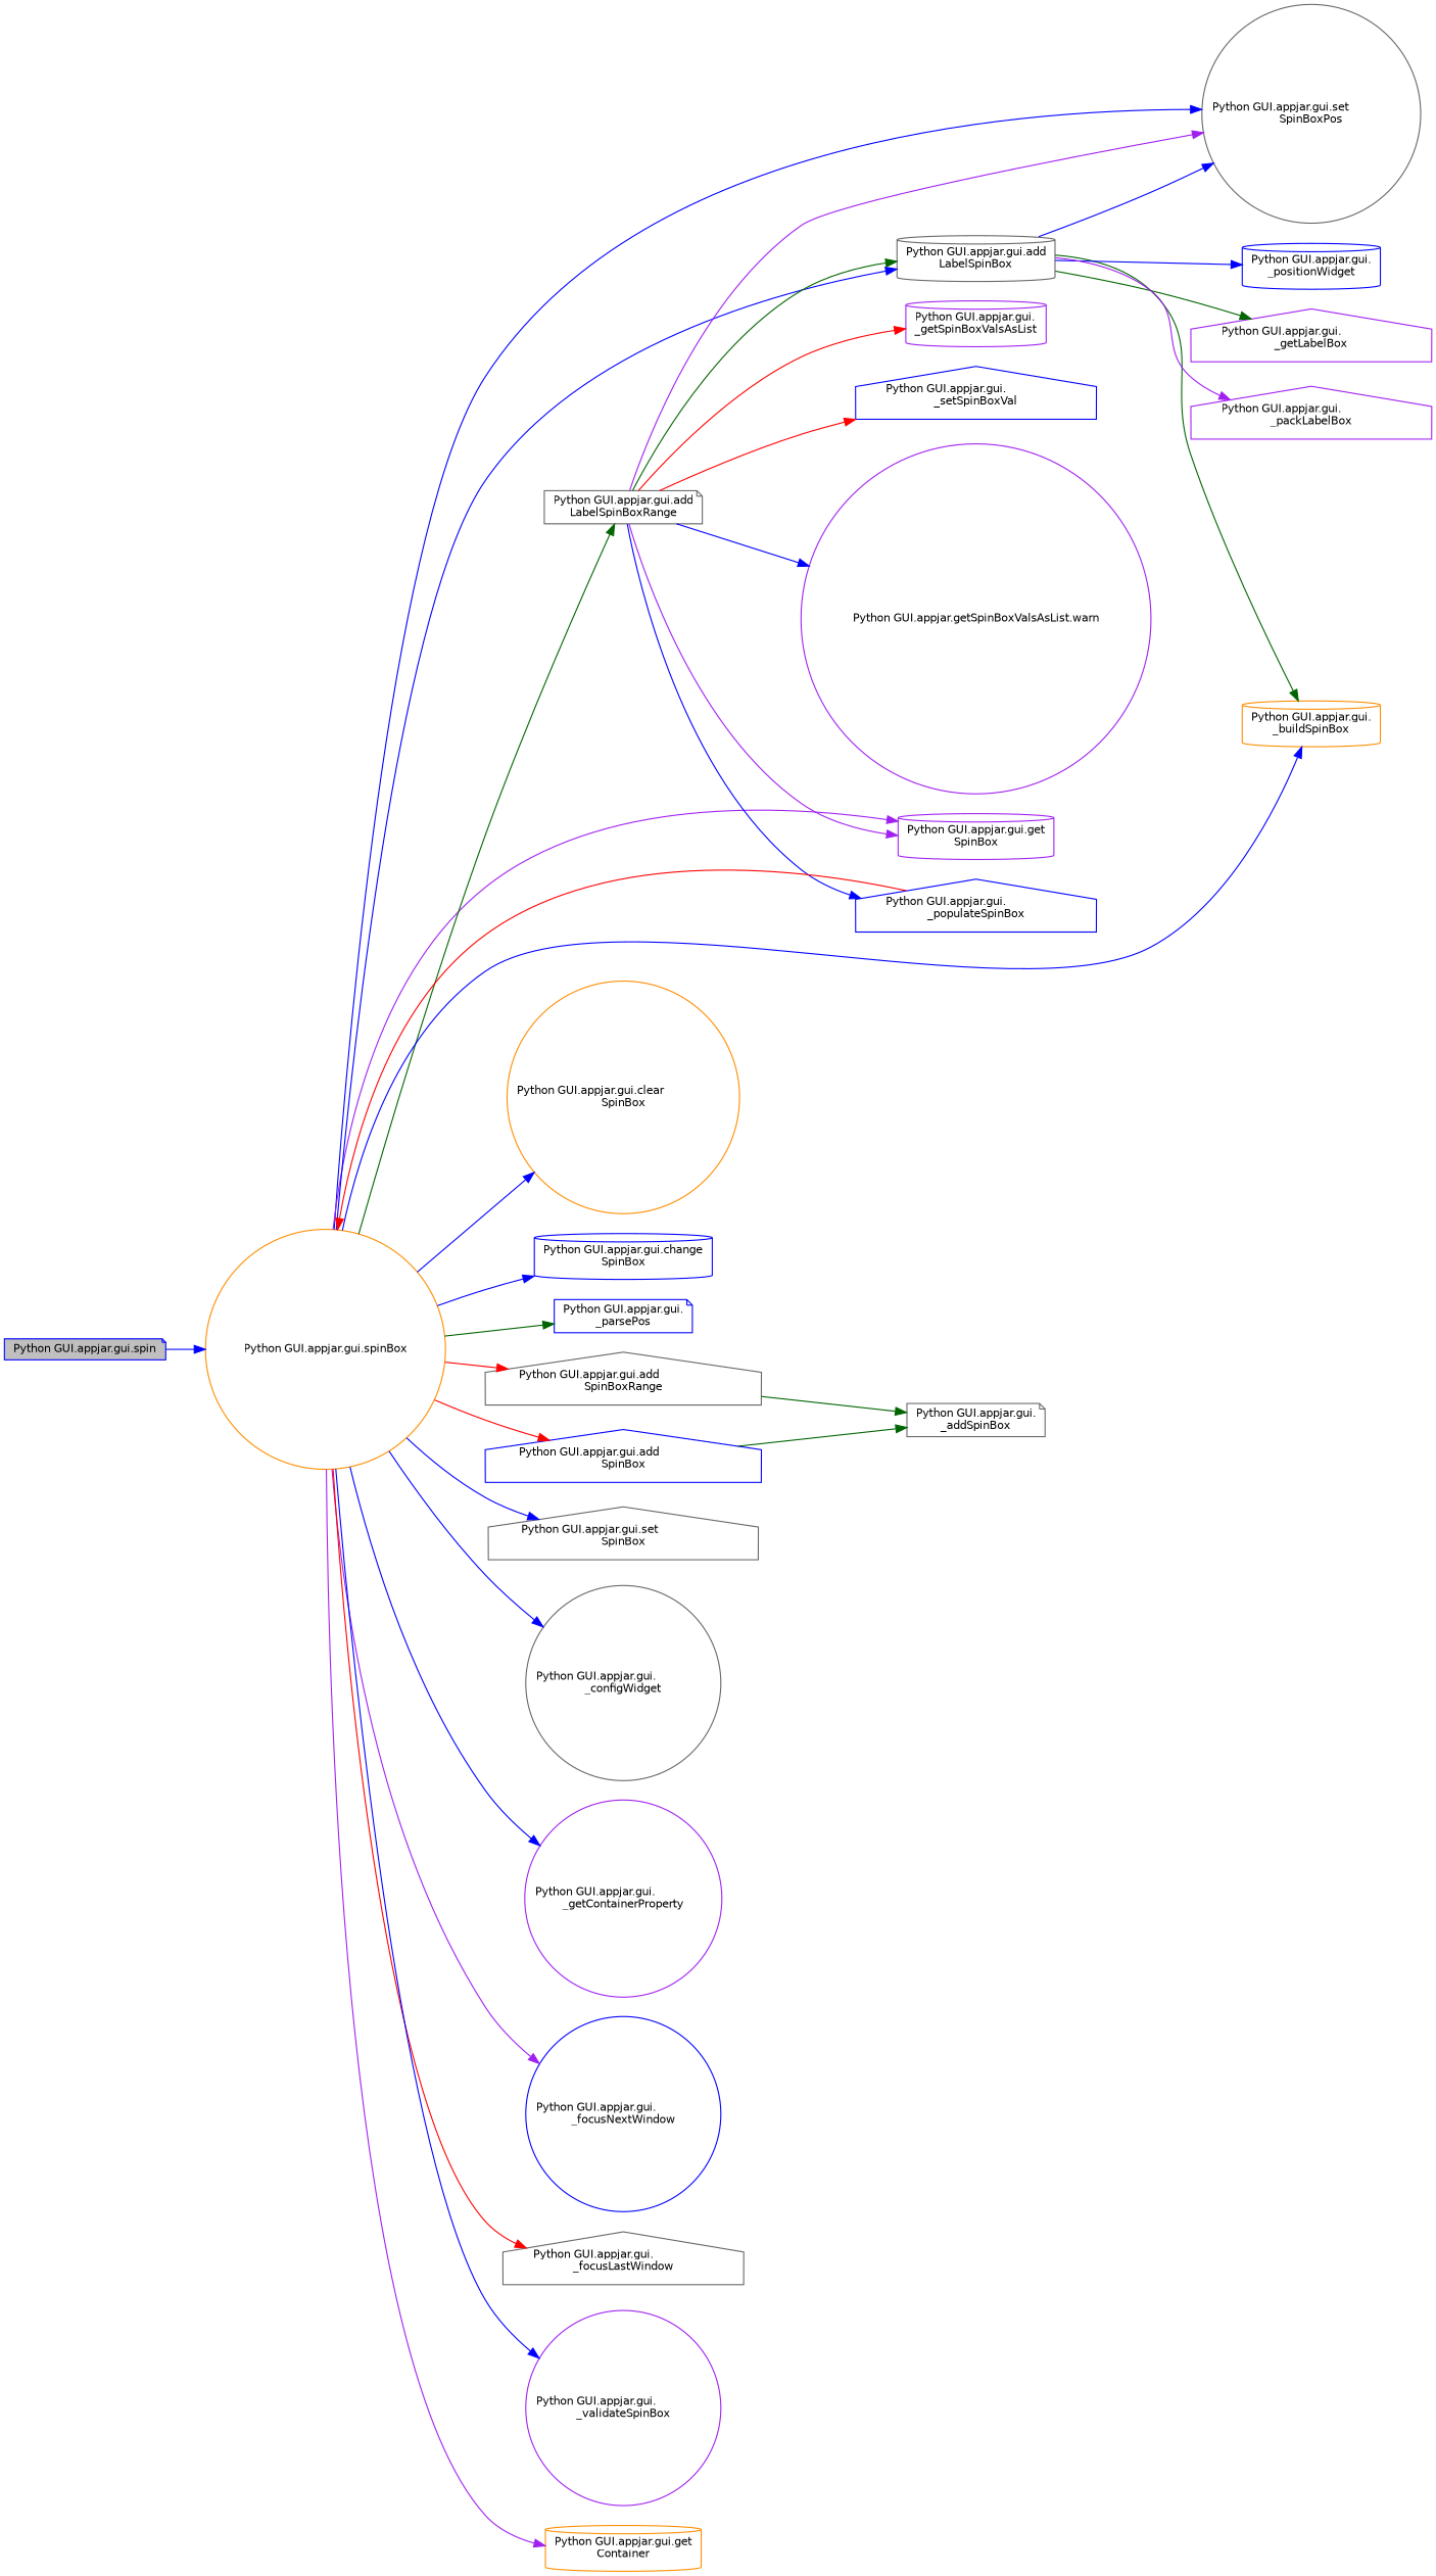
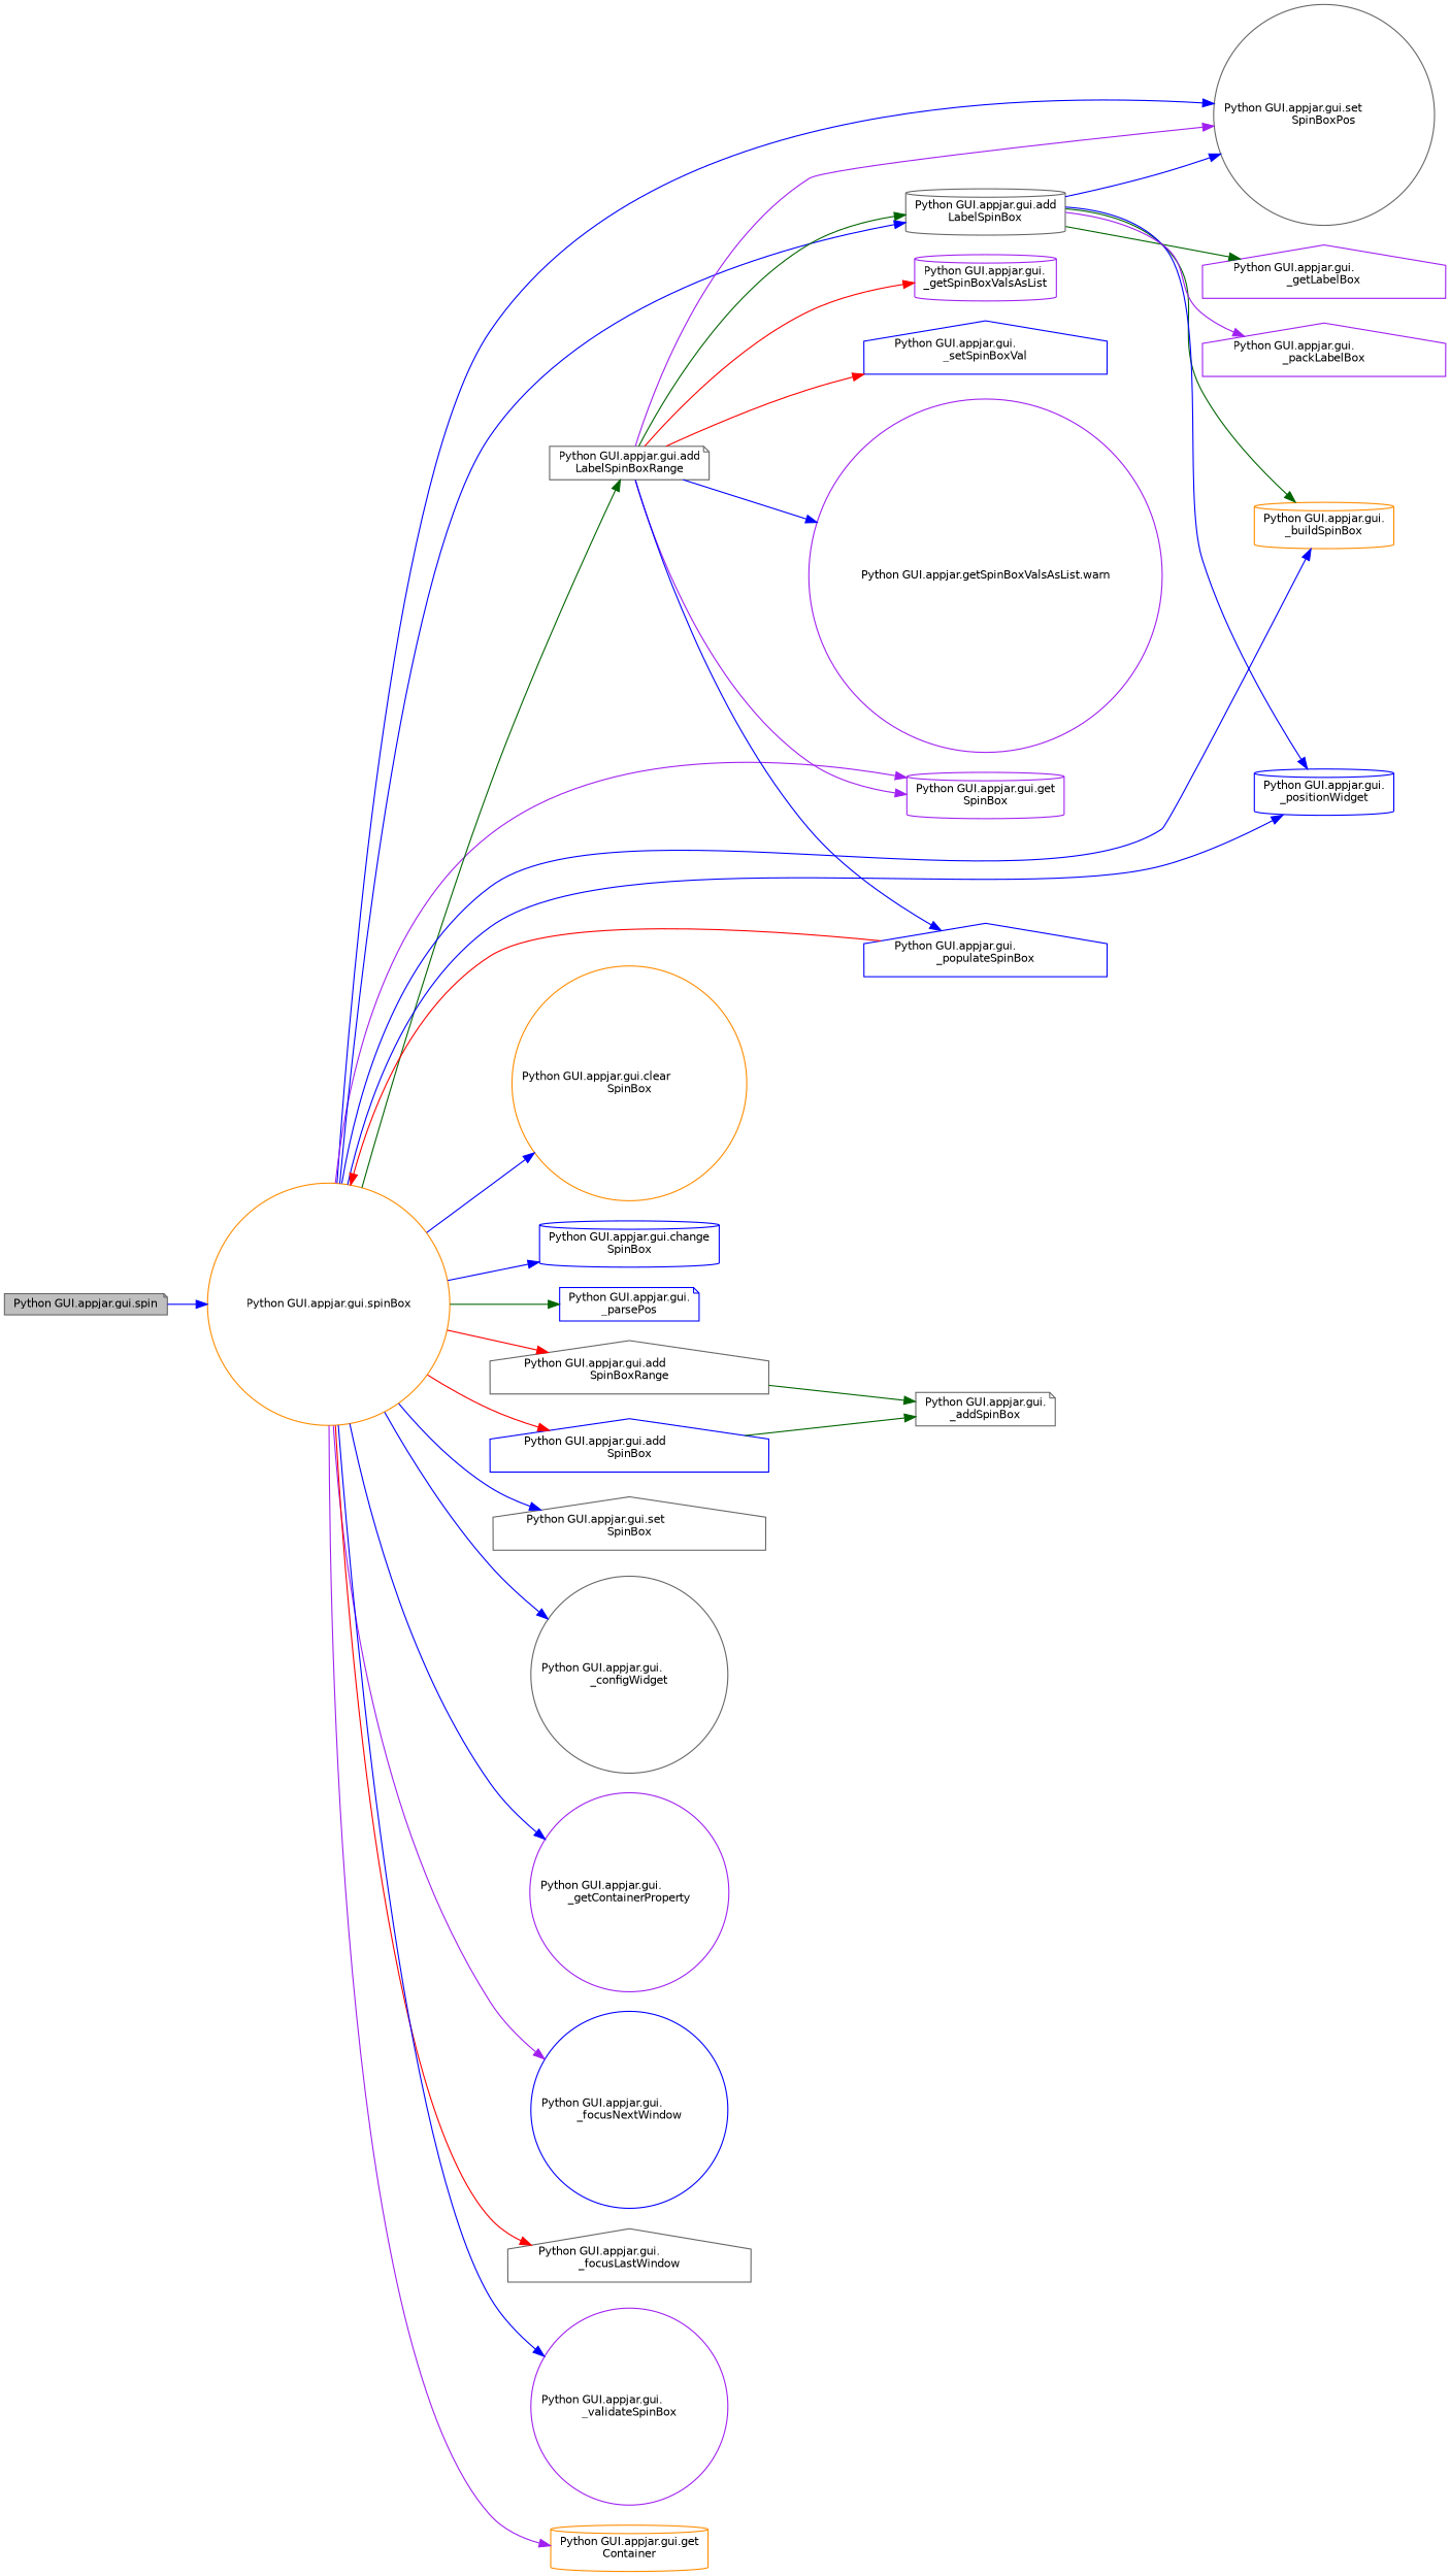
  digraph {
    rankdir=LR
    node [color=gray40 fillcolor=white fontname=Helvetica fontsize=10 shape=circle style=filled]
    edge [color=blue fontname=Helvetica fontsize=10 labelfontname=Helvetica labelfontsize=10 style=solid]
-   n1 [color=blue fillcolor=grey75 fontcolor=black height=0.2 label="Python GUI.appjar.gui.spin" shape=note width=0.4]
+   n1 [fillcolor=grey75 fontcolor=black height=0.2 label="Python GUI.appjar.gui.spin" shape=note width=0.4]
    n2 [color=darkorange height=0.2 label="Python GUI.appjar.gui.spinBox" width=0.4]
    n3 [height=0.2 label="Python GUI.appjar.gui.set\lSpinBoxPos" width=0.4]
    n4 [color=darkorange height=0.2 label="Python GUI.appjar.gui.clear\lSpinBox" width=0.4]
    n5 [color=blue height=0.2 label="Python GUI.appjar.gui.change\lSpinBox" shape=cylinder width=0.4]
    n6 [color=purple height=0.2 label="Python GUI.appjar.gui.get\lSpinBox" shape=cylinder width=0.4]
    n7 [color=blue height=0.2 label="Python GUI.appjar.gui.\l_parsePos" shape=note width=0.4]
    n8 [height=0.2 label="Python GUI.appjar.gui.add\lLabelSpinBoxRange" shape=note width=0.4]
    n9 [height=0.2 label="Python GUI.appjar.gui.add\lLabelSpinBox" shape=cylinder width=0.4]
    n10 [color=darkorange height=0.2 label="Python GUI.appjar.gui.\l_buildSpinBox" shape=cylinder width=0.4]
    n11 [color=blue height=0.2 label="Python GUI.appjar.gui.\l_positionWidget" shape=cylinder width=0.4]
    n12 [height=0.2 label="Python GUI.appjar.gui.add\lSpinBoxRange" shape=house width=0.4]
    n13 [color=blue height=0.2 label="Python GUI.appjar.gui.add\lSpinBox" shape=house width=0.4]
    n14 [height=0.2 label="Python GUI.appjar.gui.set\lSpinBox" shape=house width=0.4]
    n15 [height=0.2 label="Python GUI.appjar.gui.\l_configWidget" width=0.4]
    n16 [color=purple height=0.2 label="Python GUI.appjar.gui.\l_getContainerProperty" width=0.4]
    n17 [color=blue height=0.2 label="Python GUI.appjar.gui.\l_focusNextWindow" width=0.4]
    n18 [height=0.2 label="Python GUI.appjar.gui.\l_focusLastWindow" shape=house width=0.4]
    n19 [color=purple height=0.2 label="Python GUI.appjar.gui.\l_validateSpinBox" width=0.4]
    n20 [color=darkorange height=0.2 label="Python GUI.appjar.gui.get\lContainer" shape=cylinder width=0.4]
    n21 [color=blue height=0.2 label="Python GUI.appjar.gui.\l_populateSpinBox" shape=house width=0.4]
    n22 [color=purple height=0.2 label="Python GUI.appjar.gui.\l_getSpinBoxValsAsList" shape=cylinder width=0.4]
    n23 [color=blue height=0.2 label="Python GUI.appjar.gui.\l_setSpinBoxVal" shape=house width=0.4]
    n24 [color=purple height=0.2 label="Python GUI.appjar.getSpinBoxValsAsList.warn" width=0.4]
    n25 [color=purple height=0.2 label="Python GUI.appjar.gui.\l_getLabelBox" shape=house width=0.4]
    n26 [color=purple height=0.2 label="Python GUI.appjar.gui.\l_packLabelBox" shape=house width=0.4]
    n27 [height=0.2 label="Python GUI.appjar.gui.\l_addSpinBox" shape=note width=0.4]
    n1 -> n2
    n2 -> n3
    n2 -> n4
    n2 -> n5
    n2 -> n6 [color=purple]
    n2 -> n7 [color=darkgreen]
    n2 -> n8 [color=darkgreen]
    n2 -> n9
    n2 -> n10
+   n2 -> n11
    n2 -> n12 [color=red]
    n2 -> n13 [color=red]
    n2 -> n14
    n2 -> n15
    n2 -> n16
    n2 -> n17 [color=purple]
    n2 -> n18 [color=red]
    n2 -> n19
    n2 -> n20 [color=purple]
    n8 -> n3 [color=purple]
    n8 -> n6 [color=purple]
    n8 -> n9 [color=darkgreen]
    n8 -> n21
    n8 -> n22 [color=red]
    n8 -> n23 [color=red]
    n8 -> n24
    n9 -> n3
    n9 -> n10 [color=darkgreen]
    n9 -> n11
    n9 -> n25 [color=darkgreen]
    n9 -> n26 [color=purple]
    n12 -> n27 [color=darkgreen]
    n13 -> n27 [color=darkgreen]
    n21 -> n2 [color=red]
  }
